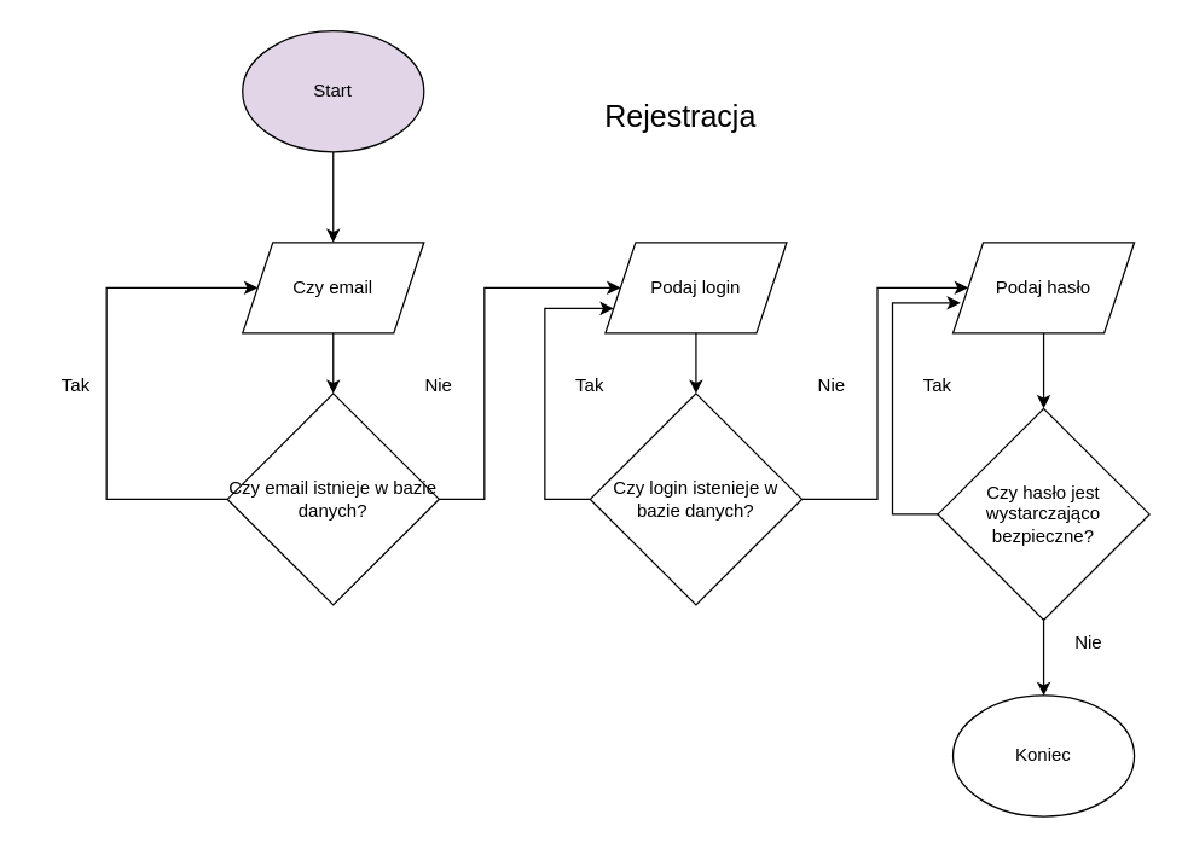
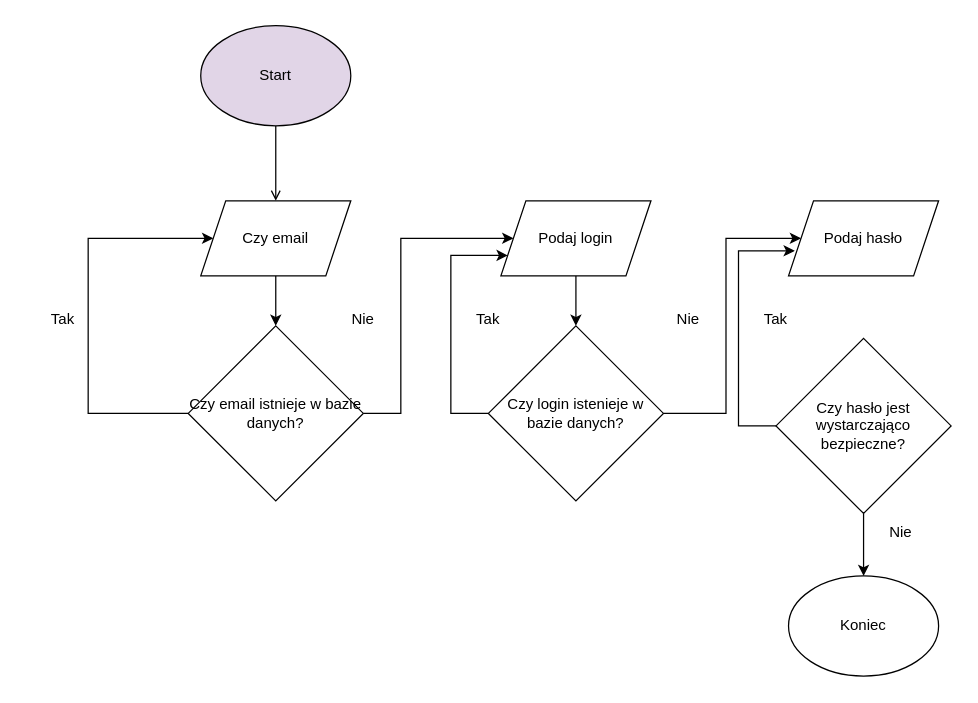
  <mxCell id="0" />
  <mxCell id="1" parent="0" />
- <mxCell id="2" style="edgeStyle=orthogonalEdgeStyle;rounded=0;orthogonalLoop=1;jettySize=auto;html=1;" edge="1" parent="1" source="3" target="6"><mxGeometry relative="1" as="geometry" /></mxCell>
+ <mxCell id="2" style="edgeStyle=orthogonalEdgeStyle;rounded=0;orthogonalLoop=1;jettySize=auto;html=1;endArrow=open;" edge="1" parent="1" source="3" target="6"><mxGeometry relative="1" as="geometry" /></mxCell>
  <mxCell id="3" value="Start" style="ellipse;whiteSpace=wrap;html=1;fillColor=#e1d5e7;" vertex="1" parent="1"><mxGeometry x="160" y="20" width="120" height="80" as="geometry" /></mxCell>
  <mxCell id="4" value="Koniec" style="ellipse;whiteSpace=wrap;html=1;" vertex="1" parent="1"><mxGeometry x="630" y="460" width="120" height="80" as="geometry" /></mxCell>
  <mxCell id="5" style="edgeStyle=orthogonalEdgeStyle;rounded=0;orthogonalLoop=1;jettySize=auto;html=1;entryX=0.5;entryY=0;entryDx=0;entryDy=0;" edge="1" parent="1" source="6" target="9"><mxGeometry relative="1" as="geometry" /></mxCell>
  <mxCell id="6" value="Czy email" style="shape=parallelogram;perimeter=parallelogramPerimeter;whiteSpace=wrap;html=1;fixedSize=1;" vertex="1" parent="1"><mxGeometry x="160" y="160" width="120" height="60" as="geometry" /></mxCell>
  <mxCell id="7" style="edgeStyle=orthogonalEdgeStyle;rounded=0;orthogonalLoop=1;jettySize=auto;html=1;entryX=0;entryY=0.5;entryDx=0;entryDy=0;" edge="1" parent="1" source="9" target="6"><mxGeometry relative="1" as="geometry"><Array as="points"><mxPoint x="70" y="330" /><mxPoint x="70" y="190" /></Array></mxGeometry></mxCell>
  <mxCell id="8" style="edgeStyle=orthogonalEdgeStyle;rounded=0;orthogonalLoop=1;jettySize=auto;html=1;entryX=0;entryY=0.5;entryDx=0;entryDy=0;" edge="1" parent="1" source="9" target="12"><mxGeometry relative="1" as="geometry"><Array as="points"><mxPoint x="320" y="330" /><mxPoint x="320" y="190" /></Array></mxGeometry></mxCell>
  <mxCell id="9" value="Czy email istnieje w bazie danych?" style="rhombus;whiteSpace=wrap;html=1;" vertex="1" parent="1"><mxGeometry x="150" y="260" width="140" height="140" as="geometry" /></mxCell>
- <mxCell id="10" value="&lt;font style=&quot;font-size: 20px;&quot;&gt;Rejestracja&lt;/font&gt;" style="text;html=1;strokeColor=none;fillColor=none;align=center;verticalAlign=middle;whiteSpace=wrap;rounded=0;" vertex="1" parent="1"><mxGeometry x="390" y="41.43" width="120" height="68.57" as="geometry" /></mxCell>
  <mxCell id="11" style="edgeStyle=orthogonalEdgeStyle;rounded=0;orthogonalLoop=1;jettySize=auto;html=1;entryX=0.5;entryY=0;entryDx=0;entryDy=0;" edge="1" parent="1" source="12" target="17"><mxGeometry relative="1" as="geometry" /></mxCell>
  <mxCell id="12" value="Podaj login" style="shape=parallelogram;perimeter=parallelogramPerimeter;whiteSpace=wrap;html=1;fixedSize=1;" vertex="1" parent="1"><mxGeometry x="400" y="160" width="120" height="60" as="geometry" /></mxCell>
- <mxCell id="13" style="edgeStyle=orthogonalEdgeStyle;rounded=0;orthogonalLoop=1;jettySize=auto;html=1;entryX=0.5;entryY=0;entryDx=0;entryDy=0;" edge="1" parent="1" source="14" target="19"><mxGeometry relative="1" as="geometry" /></mxCell>
  <mxCell id="14" value="Podaj hasło" style="shape=parallelogram;perimeter=parallelogramPerimeter;whiteSpace=wrap;html=1;fixedSize=1;" vertex="1" parent="1"><mxGeometry x="630" y="160" width="120" height="60" as="geometry" /></mxCell>
  <mxCell id="15" style="edgeStyle=orthogonalEdgeStyle;rounded=0;orthogonalLoop=1;jettySize=auto;html=1;entryX=0;entryY=0.5;entryDx=0;entryDy=0;" edge="1" parent="1" source="17" target="14"><mxGeometry relative="1" as="geometry"><Array as="points"><mxPoint x="580" y="330" /><mxPoint x="580" y="190" /></Array></mxGeometry></mxCell>
  <mxCell id="16" style="edgeStyle=orthogonalEdgeStyle;rounded=0;orthogonalLoop=1;jettySize=auto;html=1;entryX=0;entryY=0.75;entryDx=0;entryDy=0;" edge="1" parent="1" source="17" target="12"><mxGeometry relative="1" as="geometry"><Array as="points"><mxPoint x="360" y="330" /><mxPoint x="360" y="204" /></Array></mxGeometry></mxCell>
  <mxCell id="17" value="Czy login istenieje w bazie danych?" style="rhombus;whiteSpace=wrap;html=1;" vertex="1" parent="1"><mxGeometry x="390" y="260" width="140" height="140" as="geometry" /></mxCell>
  <mxCell id="18" style="edgeStyle=orthogonalEdgeStyle;rounded=0;orthogonalLoop=1;jettySize=auto;html=1;" edge="1" parent="1" source="19" target="4"><mxGeometry relative="1" as="geometry" /></mxCell>
  <mxCell id="19" value="Czy hasło jest wystarczająco bezpieczne?" style="rhombus;whiteSpace=wrap;html=1;" vertex="1" parent="1"><mxGeometry x="620" y="270" width="140" height="140" as="geometry" /></mxCell>
  <mxCell id="20" style="edgeStyle=orthogonalEdgeStyle;rounded=0;orthogonalLoop=1;jettySize=auto;html=1;entryX=0;entryY=0.75;entryDx=0;entryDy=0;" edge="1" parent="1"><mxGeometry relative="1" as="geometry"><mxPoint x="620" y="340" as="sourcePoint" /><mxPoint x="635" y="200" as="targetPoint" /><Array as="points"><mxPoint x="620" y="340" /><mxPoint x="590" y="340" /><mxPoint x="590" y="200" /></Array></mxGeometry></mxCell>
  <mxCell id="21" value="Tak" style="text;html=1;strokeColor=none;fillColor=none;align=center;verticalAlign=middle;whiteSpace=wrap;rounded=0;" vertex="1" parent="1"><mxGeometry x="20" y="240" width="60" height="30" as="geometry" /></mxCell>
  <mxCell id="22" value="Tak" style="text;html=1;strokeColor=none;fillColor=none;align=center;verticalAlign=middle;whiteSpace=wrap;rounded=0;" vertex="1" parent="1"><mxGeometry x="360" y="240" width="60" height="30" as="geometry" /></mxCell>
  <mxCell id="23" value="Tak" style="text;html=1;strokeColor=none;fillColor=none;align=center;verticalAlign=middle;whiteSpace=wrap;rounded=0;" vertex="1" parent="1"><mxGeometry x="590" y="240" width="60" height="30" as="geometry" /></mxCell>
  <mxCell id="24" value="Nie" style="text;html=1;strokeColor=none;fillColor=none;align=center;verticalAlign=middle;whiteSpace=wrap;rounded=0;" vertex="1" parent="1"><mxGeometry x="260" y="240" width="60" height="30" as="geometry" /></mxCell>
  <mxCell id="25" value="Nie" style="text;html=1;strokeColor=none;fillColor=none;align=center;verticalAlign=middle;whiteSpace=wrap;rounded=0;" vertex="1" parent="1"><mxGeometry x="520" y="240" width="60" height="30" as="geometry" /></mxCell>
  <mxCell id="26" value="Nie" style="text;html=1;strokeColor=none;fillColor=none;align=center;verticalAlign=middle;whiteSpace=wrap;rounded=0;" vertex="1" parent="1"><mxGeometry x="690" y="410" width="60" height="30" as="geometry" /></mxCell>
